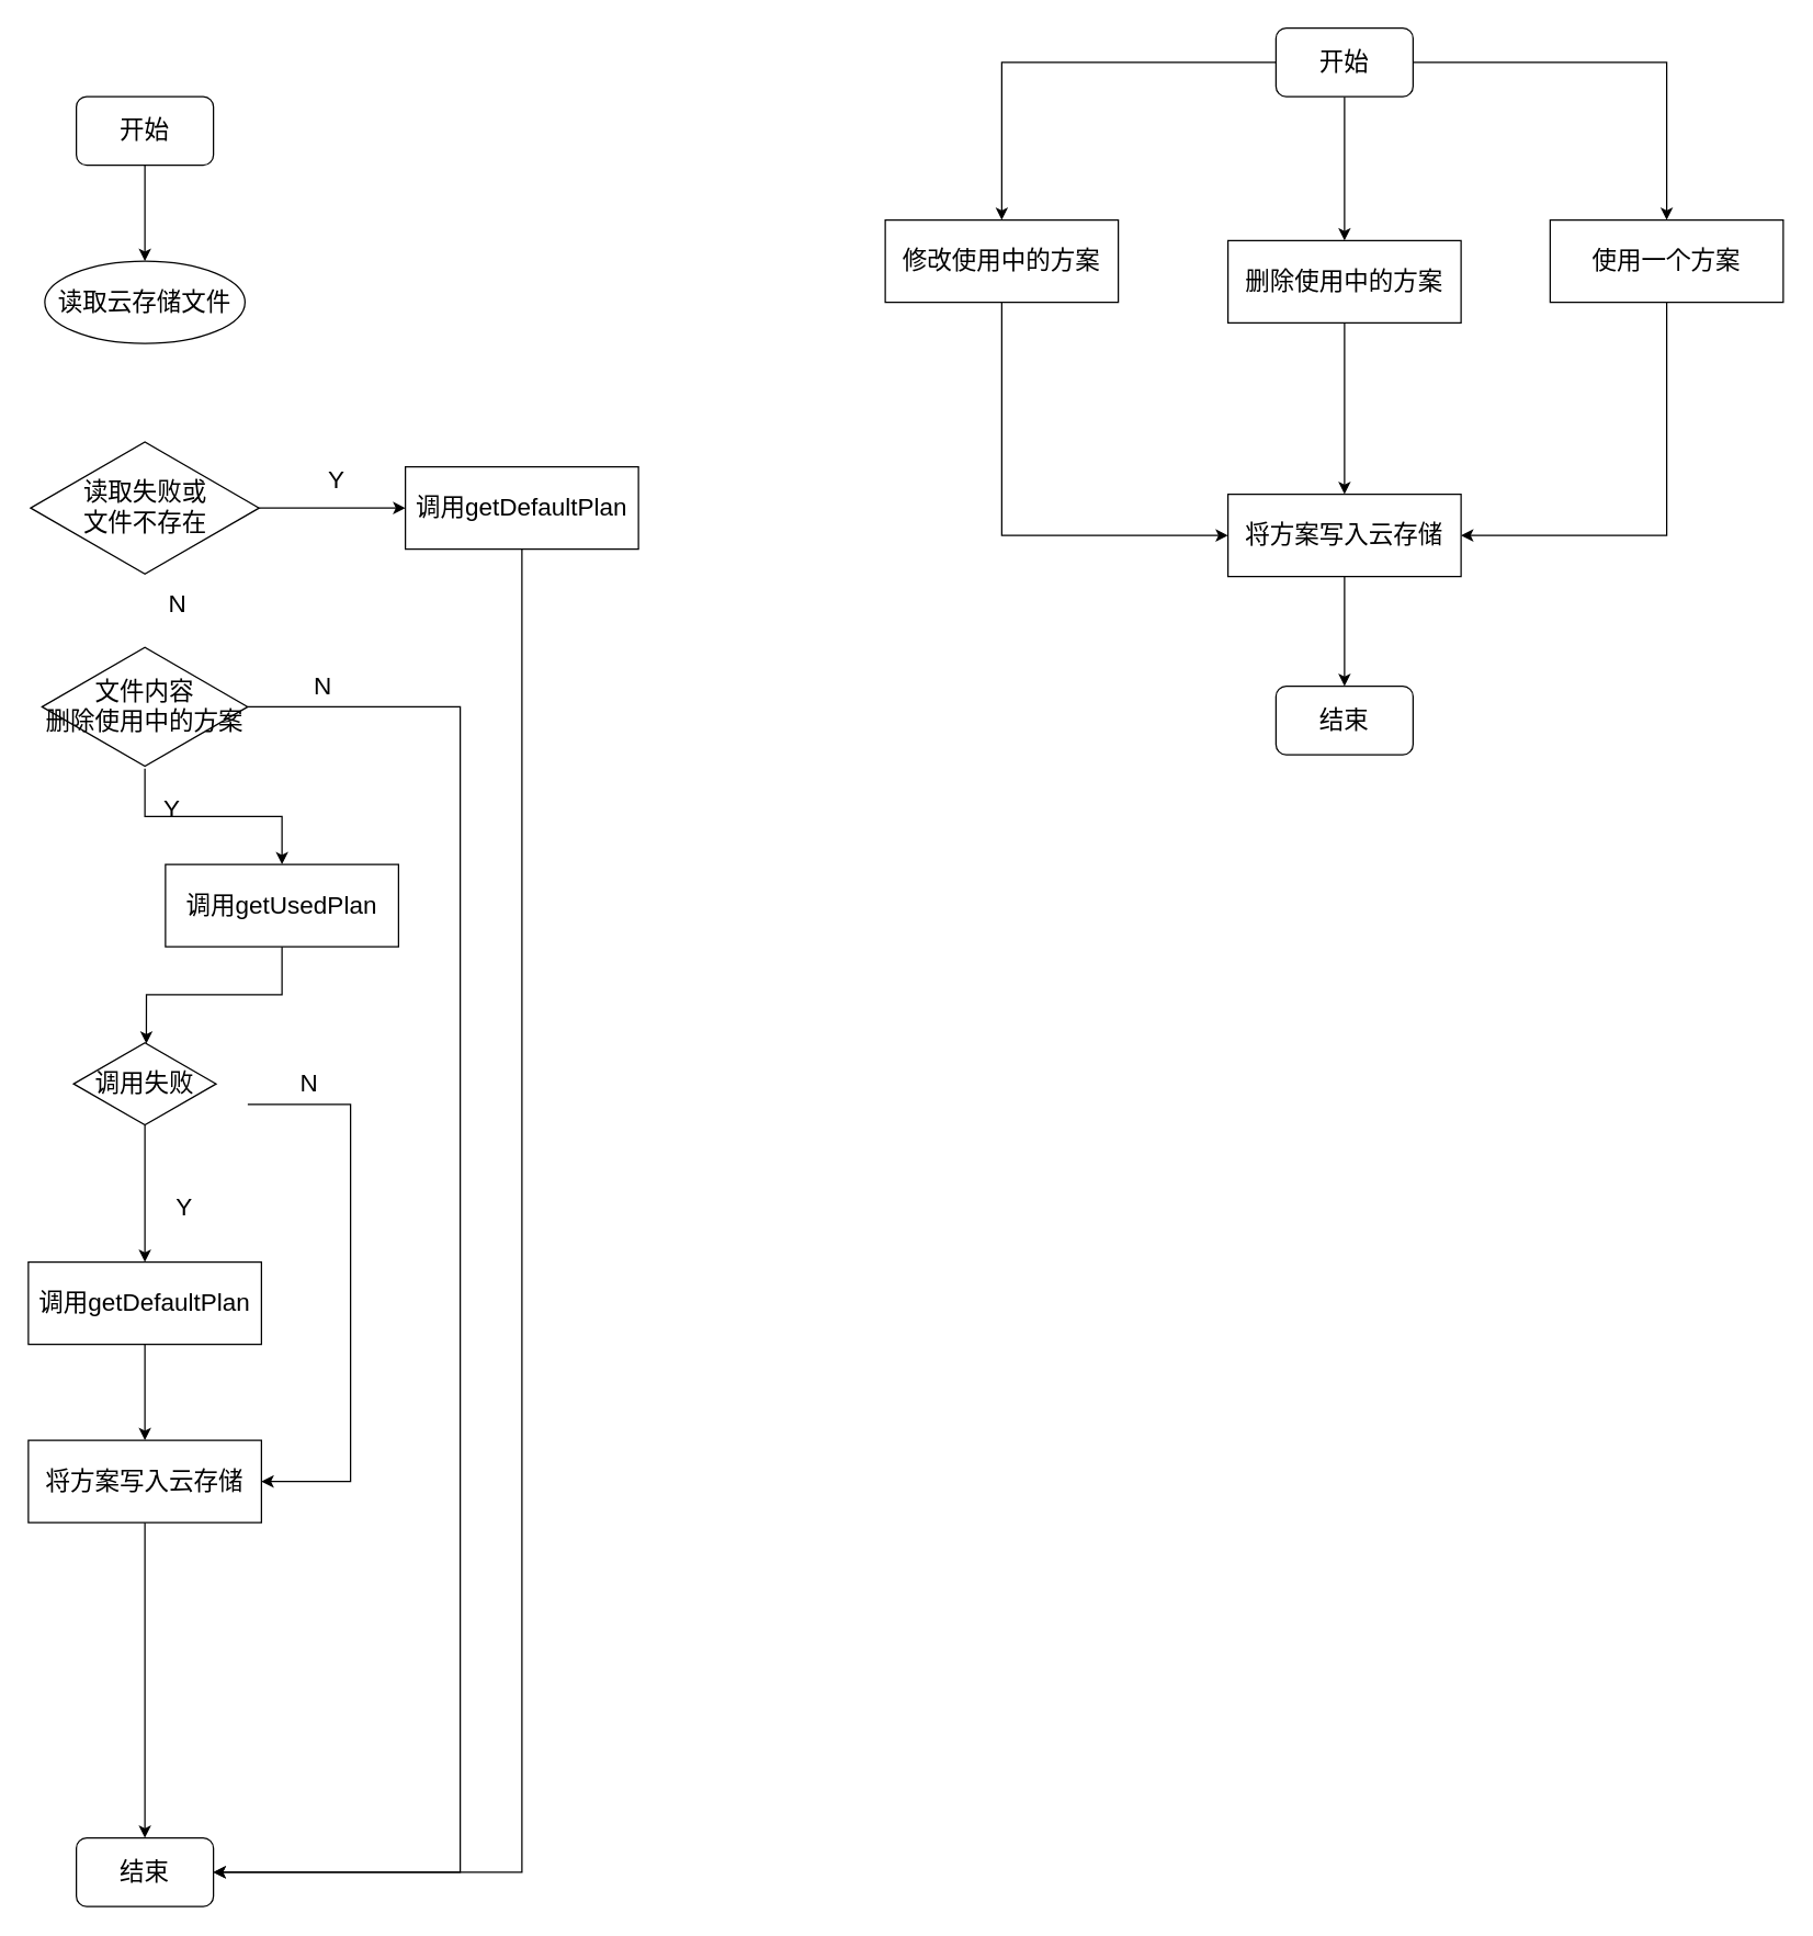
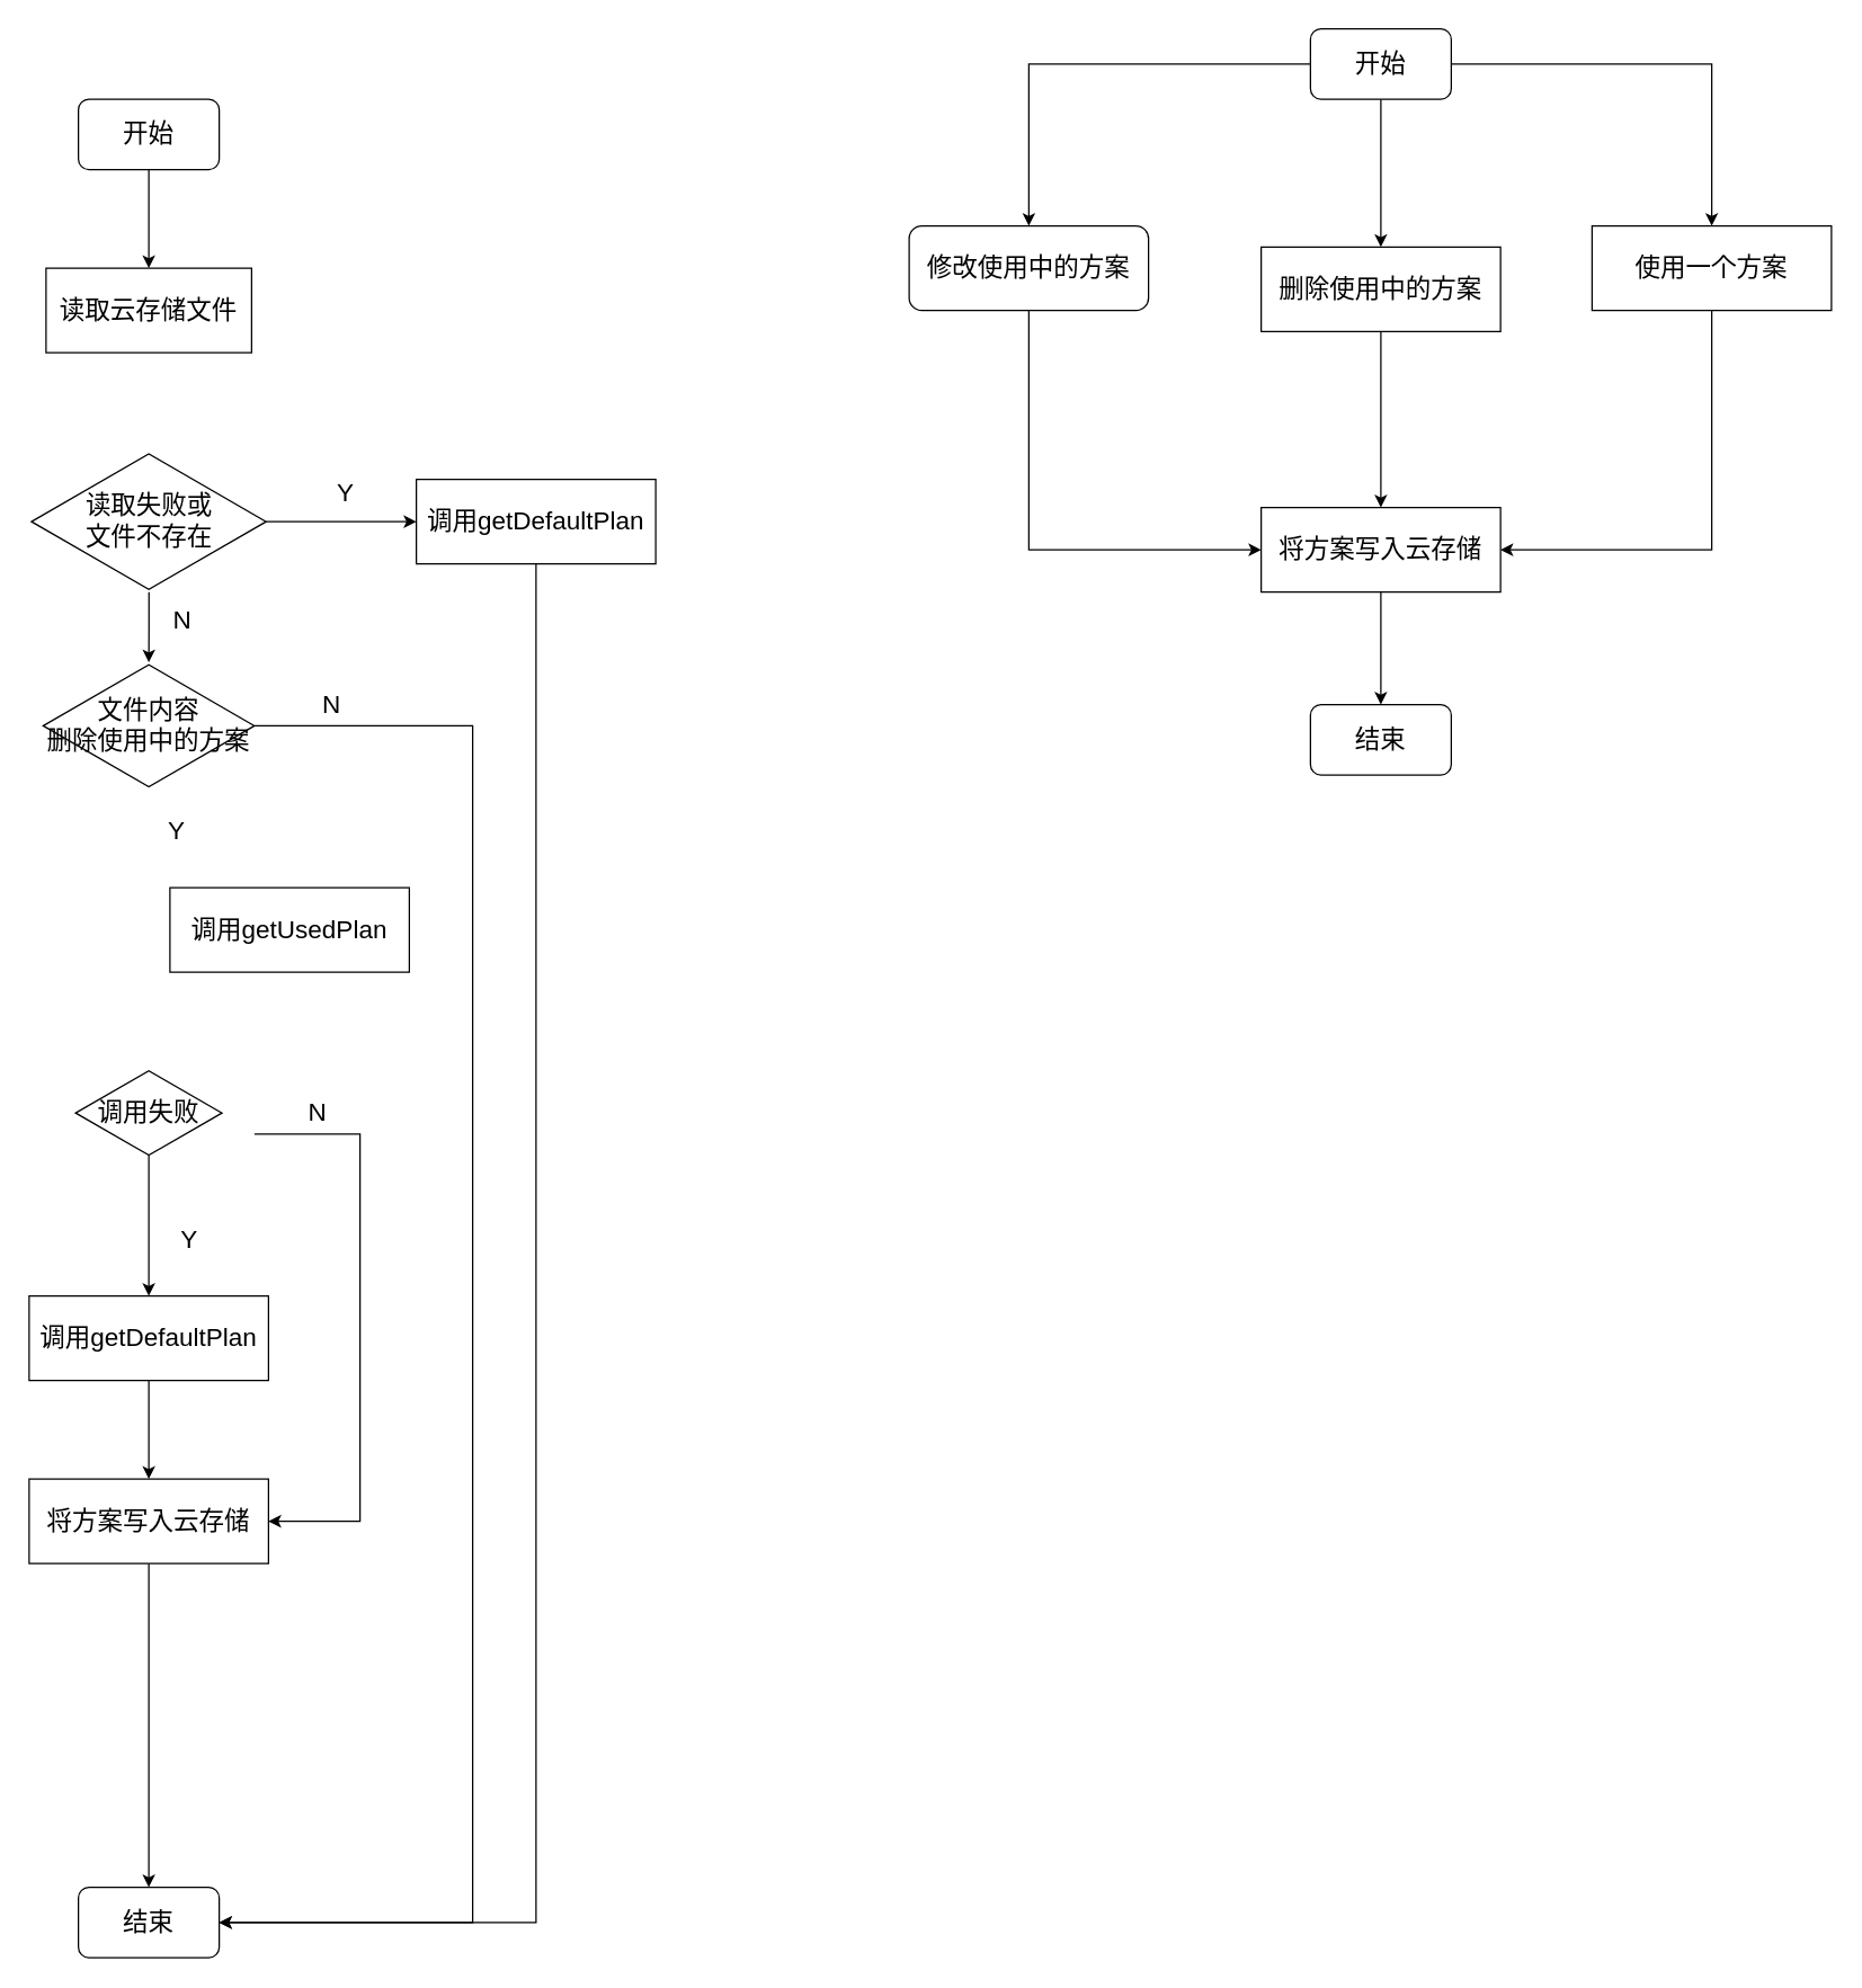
  <mxCell id="0" />
  <mxCell id="1" parent="0" />
  <mxCell id="2" style="edgeStyle=orthogonalEdgeStyle;rounded=0;orthogonalLoop=1;jettySize=auto;html=1;exitX=0.5;exitY=1;exitDx=0;exitDy=0;entryX=0.5;entryY=0;entryDx=0;entryDy=0;" edge="1" parent="1" source="3" target="4"><mxGeometry relative="1" as="geometry" /></mxCell>
  <mxCell id="3" value="&lt;font style=&quot;font-size: 18px&quot;&gt;开始&lt;/font&gt;" style="rounded=1;whiteSpace=wrap;html=1;shadow=0;sketch=0;glass=0;" vertex="1" parent="1"><mxGeometry x="55" y="70" width="100" height="50" as="geometry" /></mxCell>
- <mxCell id="4" value="&lt;font style=&quot;font-size: 18px&quot;&gt;读取云存储文件&lt;/font&gt;" style="ellipse;whiteSpace=wrap;html=1;shadow=0;glass=0;sketch=0;" vertex="1" parent="1"><mxGeometry x="32" y="190" width="146" height="60" as="geometry" /></mxCell>
+ <mxCell id="4" value="&lt;font style=&quot;font-size: 18px&quot;&gt;读取云存储文件&lt;/font&gt;" style="rounded=0;whiteSpace=wrap;html=1;shadow=0;glass=0;sketch=0;" vertex="1" parent="1"><mxGeometry x="32" y="190" width="146" height="60" as="geometry" /></mxCell>
  <mxCell id="5" style="edgeStyle=orthogonalEdgeStyle;rounded=0;orthogonalLoop=1;jettySize=auto;html=1;exitX=0.5;exitY=1;exitDx=0;exitDy=0;entryX=1;entryY=0.5;entryDx=0;entryDy=0;" edge="1" parent="1" source="6" target="22"><mxGeometry relative="1" as="geometry" /></mxCell>
  <mxCell id="6" value="&lt;font style=&quot;font-size: 18px&quot;&gt;调用getDefaultPlan&lt;/font&gt;" style="rounded=0;whiteSpace=wrap;html=1;shadow=0;glass=0;sketch=0;" vertex="1" parent="1"><mxGeometry x="295" y="340" width="170" height="60" as="geometry" /></mxCell>
  <mxCell id="7" style="edgeStyle=orthogonalEdgeStyle;rounded=0;orthogonalLoop=1;jettySize=auto;html=1;entryX=0;entryY=0.5;entryDx=0;entryDy=0;" edge="1" parent="1" source="9" target="6"><mxGeometry relative="1" as="geometry" /></mxCell>
+ <mxCell id="8" style="edgeStyle=orthogonalEdgeStyle;rounded=0;orthogonalLoop=1;jettySize=auto;html=1;" edge="1" parent="1" source="9" target="12"><mxGeometry relative="1" as="geometry" /></mxCell>
  <mxCell id="9" value="&lt;font style=&quot;font-size: 18px&quot;&gt;读取失败或&lt;br&gt;文件不存在&lt;/font&gt;" style="html=1;whiteSpace=wrap;aspect=fixed;shape=isoRectangle;rounded=1;shadow=0;glass=0;sketch=0;" vertex="1" parent="1"><mxGeometry x="21.67" y="320" width="166.66" height="100" as="geometry" /></mxCell>
- <mxCell id="10" style="edgeStyle=orthogonalEdgeStyle;rounded=0;orthogonalLoop=1;jettySize=auto;html=1;entryX=0.5;entryY=0;entryDx=0;entryDy=0;" edge="1" parent="1" source="12" target="14"><mxGeometry relative="1" as="geometry" /></mxCell>
  <mxCell id="11" style="edgeStyle=orthogonalEdgeStyle;rounded=0;orthogonalLoop=1;jettySize=auto;html=1;entryX=1;entryY=0.5;entryDx=0;entryDy=0;" edge="1" parent="1" source="12" target="22"><mxGeometry relative="1" as="geometry"><Array as="points"><mxPoint x="335" y="515" /><mxPoint x="335" y="1365" /></Array></mxGeometry></mxCell>
  <mxCell id="12" value="&lt;span style=&quot;font-size: 18px&quot;&gt;文件内容&lt;br&gt;删除使用中的方案&lt;/span&gt;" style="html=1;whiteSpace=wrap;aspect=fixed;shape=isoRectangle;rounded=1;shadow=0;glass=0;sketch=0;" vertex="1" parent="1"><mxGeometry x="30" y="470" width="150" height="90" as="geometry" /></mxCell>
- <mxCell id="13" style="edgeStyle=orthogonalEdgeStyle;rounded=0;orthogonalLoop=1;jettySize=auto;html=1;exitX=0.5;exitY=1;exitDx=0;exitDy=0;entryX=0.507;entryY=0.011;entryDx=0;entryDy=0;entryPerimeter=0;" edge="1" parent="1" source="14" target="17"><mxGeometry relative="1" as="geometry" /></mxCell>
  <mxCell id="14" value="&lt;font style=&quot;font-size: 18px&quot;&gt;调用getUsedPlan&lt;/font&gt;" style="rounded=0;whiteSpace=wrap;html=1;shadow=0;glass=0;sketch=0;" vertex="1" parent="1"><mxGeometry x="120" y="630" width="170" height="60" as="geometry" /></mxCell>
  <mxCell id="15" style="edgeStyle=orthogonalEdgeStyle;rounded=0;orthogonalLoop=1;jettySize=auto;html=1;entryX=0.5;entryY=0;entryDx=0;entryDy=0;" edge="1" parent="1" source="17" target="19"><mxGeometry relative="1" as="geometry" /></mxCell>
  <mxCell id="16" style="edgeStyle=orthogonalEdgeStyle;rounded=0;orthogonalLoop=1;jettySize=auto;html=1;entryX=1;entryY=0.5;entryDx=0;entryDy=0;" edge="1" parent="1" source="17" target="21"><mxGeometry relative="1" as="geometry"><Array as="points"><mxPoint x="255" y="805" /><mxPoint x="255" y="1080" /></Array></mxGeometry></mxCell>
  <mxCell id="17" value="&lt;span style=&quot;font-size: 18px&quot;&gt;调用失败&lt;br&gt;&lt;/span&gt;" style="html=1;whiteSpace=wrap;aspect=fixed;shape=isoRectangle;rounded=1;shadow=0;glass=0;sketch=0;" vertex="1" parent="1"><mxGeometry x="30" y="760" width="150" height="60" as="geometry" /></mxCell>
  <mxCell id="18" style="edgeStyle=orthogonalEdgeStyle;rounded=0;orthogonalLoop=1;jettySize=auto;html=1;exitX=0.5;exitY=1;exitDx=0;exitDy=0;entryX=0.5;entryY=0;entryDx=0;entryDy=0;" edge="1" parent="1" source="19" target="21"><mxGeometry relative="1" as="geometry" /></mxCell>
  <mxCell id="19" value="&lt;font style=&quot;font-size: 18px&quot;&gt;调用getDefaultPlan&lt;/font&gt;" style="rounded=0;whiteSpace=wrap;html=1;shadow=0;glass=0;sketch=0;" vertex="1" parent="1"><mxGeometry x="20" y="920" width="170" height="60" as="geometry" /></mxCell>
  <mxCell id="20" style="edgeStyle=orthogonalEdgeStyle;rounded=0;orthogonalLoop=1;jettySize=auto;html=1;exitX=0.5;exitY=1;exitDx=0;exitDy=0;entryX=0.5;entryY=0;entryDx=0;entryDy=0;" edge="1" parent="1" source="21" target="22"><mxGeometry relative="1" as="geometry" /></mxCell>
  <mxCell id="21" value="&lt;span style=&quot;font-size: 18px&quot;&gt;将方案写入云存储&lt;/span&gt;" style="rounded=0;whiteSpace=wrap;html=1;shadow=0;glass=0;sketch=0;" vertex="1" parent="1"><mxGeometry x="20" y="1050" width="170" height="60" as="geometry" /></mxCell>
  <mxCell id="22" value="&lt;span style=&quot;font-size: 18px&quot;&gt;结束&lt;/span&gt;" style="rounded=1;whiteSpace=wrap;html=1;shadow=0;sketch=0;glass=0;" vertex="1" parent="1"><mxGeometry x="55" y="1340" width="100" height="50" as="geometry" /></mxCell>
  <mxCell id="23" value="&lt;font style=&quot;font-size: 18px&quot;&gt;N&lt;/font&gt;" style="text;html=1;strokeColor=none;fillColor=none;align=center;verticalAlign=middle;whiteSpace=wrap;rounded=0;shadow=0;glass=0;sketch=0;" vertex="1" parent="1"><mxGeometry x="205" y="780" width="40" height="20" as="geometry" /></mxCell>
  <mxCell id="24" value="&lt;font style=&quot;font-size: 18px&quot;&gt;Y&lt;/font&gt;" style="text;html=1;strokeColor=none;fillColor=none;align=center;verticalAlign=middle;whiteSpace=wrap;rounded=0;shadow=0;glass=0;sketch=0;" vertex="1" parent="1"><mxGeometry x="114" y="870" width="40" height="20" as="geometry" /></mxCell>
  <mxCell id="25" value="&lt;font style=&quot;font-size: 18px&quot;&gt;N&lt;/font&gt;" style="text;html=1;strokeColor=none;fillColor=none;align=center;verticalAlign=middle;whiteSpace=wrap;rounded=0;shadow=0;glass=0;sketch=0;" vertex="1" parent="1"><mxGeometry x="215" y="490" width="40" height="20" as="geometry" /></mxCell>
  <mxCell id="26" value="&lt;font style=&quot;font-size: 18px&quot;&gt;Y&lt;/font&gt;" style="text;html=1;strokeColor=none;fillColor=none;align=center;verticalAlign=middle;whiteSpace=wrap;rounded=0;shadow=0;glass=0;sketch=0;" vertex="1" parent="1"><mxGeometry x="105" y="580" width="40" height="20" as="geometry" /></mxCell>
  <mxCell id="27" value="&lt;font style=&quot;font-size: 18px&quot;&gt;N&lt;/font&gt;" style="text;html=1;strokeColor=none;fillColor=none;align=center;verticalAlign=middle;whiteSpace=wrap;rounded=0;shadow=0;glass=0;sketch=0;" vertex="1" parent="1"><mxGeometry x="109" y="430" width="40" height="20" as="geometry" /></mxCell>
  <mxCell id="28" value="&lt;font style=&quot;font-size: 18px&quot;&gt;Y&lt;/font&gt;" style="text;html=1;strokeColor=none;fillColor=none;align=center;verticalAlign=middle;whiteSpace=wrap;rounded=0;shadow=0;glass=0;sketch=0;" vertex="1" parent="1"><mxGeometry x="225" y="340" width="40" height="20" as="geometry" /></mxCell>
  <mxCell id="29" style="edgeStyle=orthogonalEdgeStyle;rounded=0;orthogonalLoop=1;jettySize=auto;html=1;exitX=0.5;exitY=1;exitDx=0;exitDy=0;entryX=0;entryY=0.5;entryDx=0;entryDy=0;" edge="1" parent="1" source="30" target="40"><mxGeometry relative="1" as="geometry" /></mxCell>
- <mxCell id="30" value="&lt;span style=&quot;font-size: 18px&quot;&gt;修改使用中的方案&lt;/span&gt;" style="rounded=0;whiteSpace=wrap;html=1;shadow=0;glass=0;sketch=0;" vertex="1" parent="1"><mxGeometry x="645" y="160" width="170" height="60" as="geometry" /></mxCell>
+ <mxCell id="30" value="&lt;span style=&quot;font-size: 18px&quot;&gt;修改使用中的方案&lt;/span&gt;" style="whiteSpace=wrap;html=1;shadow=0;glass=0;sketch=0;rounded=1;" vertex="1" parent="1"><mxGeometry x="645" y="160" width="170" height="60" as="geometry" /></mxCell>
  <mxCell id="31" style="edgeStyle=orthogonalEdgeStyle;rounded=0;orthogonalLoop=1;jettySize=auto;html=1;exitX=0.5;exitY=1;exitDx=0;exitDy=0;entryX=0.5;entryY=0;entryDx=0;entryDy=0;" edge="1" parent="1" source="34" target="36"><mxGeometry relative="1" as="geometry" /></mxCell>
  <mxCell id="32" style="edgeStyle=orthogonalEdgeStyle;rounded=0;orthogonalLoop=1;jettySize=auto;html=1;exitX=0;exitY=0.5;exitDx=0;exitDy=0;entryX=0.5;entryY=0;entryDx=0;entryDy=0;" edge="1" parent="1" source="34" target="30"><mxGeometry relative="1" as="geometry" /></mxCell>
  <mxCell id="33" style="edgeStyle=orthogonalEdgeStyle;rounded=0;orthogonalLoop=1;jettySize=auto;html=1;exitX=1;exitY=0.5;exitDx=0;exitDy=0;entryX=0.5;entryY=0;entryDx=0;entryDy=0;" edge="1" parent="1" source="34" target="38"><mxGeometry relative="1" as="geometry" /></mxCell>
  <mxCell id="34" value="&lt;font style=&quot;font-size: 18px&quot;&gt;开始&lt;/font&gt;" style="rounded=1;whiteSpace=wrap;html=1;shadow=0;sketch=0;glass=0;" vertex="1" parent="1"><mxGeometry x="930" y="20" width="100" height="50" as="geometry" /></mxCell>
  <mxCell id="35" style="edgeStyle=orthogonalEdgeStyle;rounded=0;orthogonalLoop=1;jettySize=auto;html=1;exitX=0.5;exitY=1;exitDx=0;exitDy=0;entryX=0.5;entryY=0;entryDx=0;entryDy=0;" edge="1" parent="1" source="36" target="40"><mxGeometry relative="1" as="geometry" /></mxCell>
  <mxCell id="36" value="&lt;span style=&quot;font-size: 18px&quot;&gt;删除使用中的方案&lt;/span&gt;" style="rounded=0;whiteSpace=wrap;html=1;shadow=0;glass=0;sketch=0;" vertex="1" parent="1"><mxGeometry x="895" y="175" width="170" height="60" as="geometry" /></mxCell>
  <mxCell id="37" style="edgeStyle=orthogonalEdgeStyle;rounded=0;orthogonalLoop=1;jettySize=auto;html=1;exitX=0.5;exitY=1;exitDx=0;exitDy=0;entryX=1;entryY=0.5;entryDx=0;entryDy=0;" edge="1" parent="1" source="38" target="40"><mxGeometry relative="1" as="geometry" /></mxCell>
  <mxCell id="38" value="&lt;span style=&quot;font-size: 18px&quot;&gt;使用一个方案&lt;/span&gt;" style="rounded=0;whiteSpace=wrap;html=1;shadow=0;glass=0;sketch=0;" vertex="1" parent="1"><mxGeometry x="1130" y="160" width="170" height="60" as="geometry" /></mxCell>
  <mxCell id="39" style="edgeStyle=orthogonalEdgeStyle;rounded=0;orthogonalLoop=1;jettySize=auto;html=1;exitX=0.5;exitY=1;exitDx=0;exitDy=0;entryX=0.5;entryY=0;entryDx=0;entryDy=0;" edge="1" parent="1" source="40" target="41"><mxGeometry relative="1" as="geometry" /></mxCell>
  <mxCell id="40" value="&lt;span style=&quot;font-size: 18px&quot;&gt;将方案写入云存储&lt;/span&gt;" style="rounded=0;whiteSpace=wrap;html=1;shadow=0;glass=0;sketch=0;" vertex="1" parent="1"><mxGeometry x="895" y="360" width="170" height="60" as="geometry" /></mxCell>
  <mxCell id="41" value="&lt;span style=&quot;font-size: 18px&quot;&gt;结束&lt;/span&gt;" style="rounded=1;whiteSpace=wrap;html=1;shadow=0;sketch=0;glass=0;" vertex="1" parent="1"><mxGeometry x="930" y="500" width="100" height="50" as="geometry" /></mxCell>
